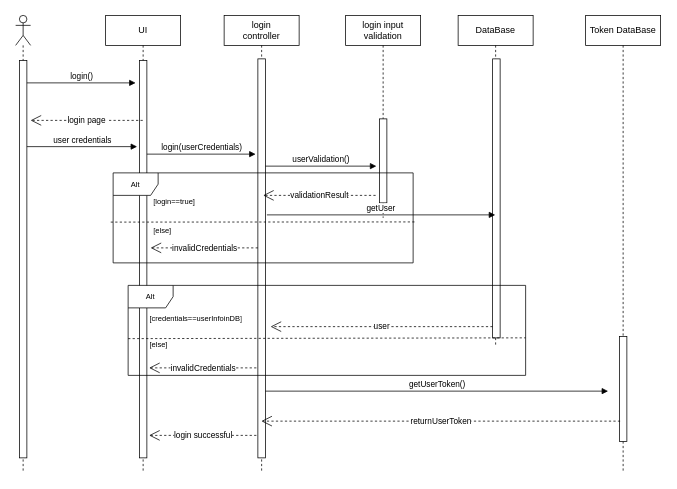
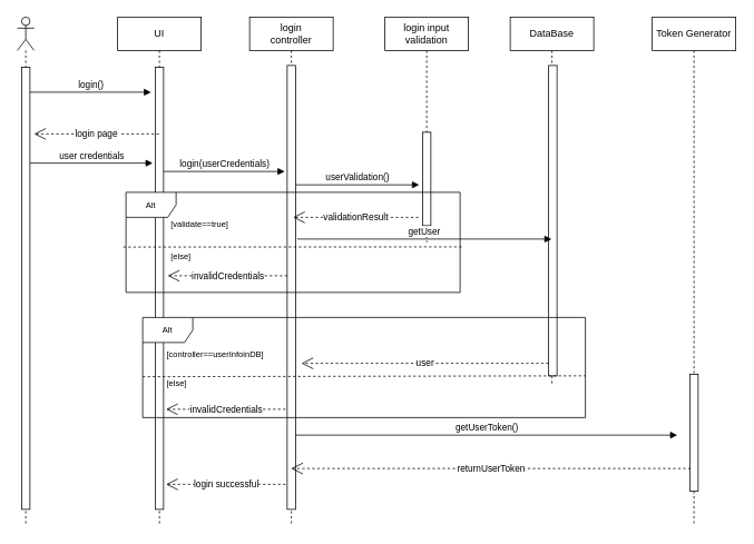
  <mxCell id="0" />
  <mxCell id="1" parent="0" />
  <mxCell id="2" value="" style="shape=umlLifeline;perimeter=lifelinePerimeter;whiteSpace=wrap;html=1;container=1;dropTarget=0;collapsible=0;recursiveResize=0;outlineConnect=0;portConstraint=eastwest;newEdgeStyle={&quot;curved&quot;:0,&quot;rounded&quot;:0};participant=umlActor;" vertex="1" parent="1"><mxGeometry x="20" y="20" width="20" height="610" as="geometry" /></mxCell>
  <mxCell id="3" value="" style="html=1;points=[[0,0,0,0,5],[0,1,0,0,-5],[1,0,0,0,5],[1,1,0,0,-5]];perimeter=orthogonalPerimeter;outlineConnect=0;targetShapes=umlLifeline;portConstraint=eastwest;newEdgeStyle={&quot;curved&quot;:0,&quot;rounded&quot;:0};" vertex="1" parent="2"><mxGeometry x="5" y="60" width="10" height="530" as="geometry" /></mxCell>
  <mxCell id="4" value="UI" style="shape=umlLifeline;perimeter=lifelinePerimeter;whiteSpace=wrap;html=1;container=1;dropTarget=0;collapsible=0;recursiveResize=0;outlineConnect=0;portConstraint=eastwest;newEdgeStyle={&quot;curved&quot;:0,&quot;rounded&quot;:0};" vertex="1" parent="1"><mxGeometry x="140" y="20" width="100" height="610" as="geometry" /></mxCell>
  <mxCell id="5" value="" style="html=1;points=[[0,0,0,0,5],[0,1,0,0,-5],[1,0,0,0,5],[1,1,0,0,-5]];perimeter=orthogonalPerimeter;outlineConnect=0;targetShapes=umlLifeline;portConstraint=eastwest;newEdgeStyle={&quot;curved&quot;:0,&quot;rounded&quot;:0};" vertex="1" parent="4"><mxGeometry x="45" y="60" width="10" height="530" as="geometry" /></mxCell>
  <mxCell id="6" value="login&lt;br&gt;controller" style="shape=umlLifeline;perimeter=lifelinePerimeter;whiteSpace=wrap;html=1;container=1;dropTarget=0;collapsible=0;recursiveResize=0;outlineConnect=0;portConstraint=eastwest;newEdgeStyle={&quot;curved&quot;:0,&quot;rounded&quot;:0};" vertex="1" parent="1"><mxGeometry x="298" y="20" width="100" height="610" as="geometry" /></mxCell>
  <mxCell id="7" value="" style="html=1;points=[[0,0,0,0,5],[0,1,0,0,-5],[1,0,0,0,5],[1,1,0,0,-5]];perimeter=orthogonalPerimeter;outlineConnect=0;targetShapes=umlLifeline;portConstraint=eastwest;newEdgeStyle={&quot;curved&quot;:0,&quot;rounded&quot;:0};" vertex="1" parent="6"><mxGeometry x="45" y="58" width="10" height="532" as="geometry" /></mxCell>
  <mxCell id="8" value="login input&lt;br&gt;validation" style="shape=umlLifeline;perimeter=lifelinePerimeter;whiteSpace=wrap;html=1;container=1;dropTarget=0;collapsible=0;recursiveResize=0;outlineConnect=0;portConstraint=eastwest;newEdgeStyle={&quot;curved&quot;:0,&quot;rounded&quot;:0};" vertex="1" parent="1"><mxGeometry x="460" y="20" width="100" height="270" as="geometry" /></mxCell>
  <mxCell id="9" value="" style="html=1;points=[[0,0,0,0,5],[0,1,0,0,-5],[1,0,0,0,5],[1,1,0,0,-5]];perimeter=orthogonalPerimeter;outlineConnect=0;targetShapes=umlLifeline;portConstraint=eastwest;newEdgeStyle={&quot;curved&quot;:0,&quot;rounded&quot;:0};" vertex="1" parent="8"><mxGeometry x="45" y="138" width="10" height="112" as="geometry" /></mxCell>
  <mxCell id="10" value="DataBase" style="shape=umlLifeline;perimeter=lifelinePerimeter;whiteSpace=wrap;html=1;container=1;dropTarget=0;collapsible=0;recursiveResize=0;outlineConnect=0;portConstraint=eastwest;newEdgeStyle={&quot;curved&quot;:0,&quot;rounded&quot;:0};" vertex="1" parent="1"><mxGeometry x="610" y="20" width="100" height="440" as="geometry" /></mxCell>
  <mxCell id="11" value="" style="html=1;points=[[0,0,0,0,5],[0,1,0,0,-5],[1,0,0,0,5],[1,1,0,0,-5]];perimeter=orthogonalPerimeter;outlineConnect=0;targetShapes=umlLifeline;portConstraint=eastwest;newEdgeStyle={&quot;curved&quot;:0,&quot;rounded&quot;:0};" vertex="1" parent="10"><mxGeometry x="46" y="58" width="10" height="372" as="geometry" /></mxCell>
  <mxCell id="12" value="login()" style="html=1;verticalAlign=bottom;endArrow=block;curved=0;rounded=0;" edge="1" parent="1" source="3"><mxGeometry width="80" relative="1" as="geometry"><mxPoint x="40" y="110" as="sourcePoint" /><mxPoint x="180" y="110" as="targetPoint" /></mxGeometry></mxCell>
  <mxCell id="13" value="login page&amp;nbsp;" style="endArrow=open;endSize=12;dashed=1;html=1;rounded=0;" edge="1" parent="1" source="4"><mxGeometry x="-0.004" width="160" relative="1" as="geometry"><mxPoint x="320" y="170" as="sourcePoint" /><mxPoint x="40" y="160" as="targetPoint" /><mxPoint as="offset" /></mxGeometry></mxCell>
  <mxCell id="14" value="user credentials" style="html=1;verticalAlign=bottom;endArrow=block;curved=0;rounded=0;" edge="1" parent="1" source="3"><mxGeometry width="80" relative="1" as="geometry"><mxPoint x="37" y="195" as="sourcePoint" /><mxPoint x="182" y="195" as="targetPoint" /></mxGeometry></mxCell>
  <mxCell id="15" value="login(userCredentials)" style="html=1;verticalAlign=bottom;endArrow=block;curved=0;rounded=0;" edge="1" parent="1" source="5"><mxGeometry width="80" relative="1" as="geometry"><mxPoint x="195" y="205" as="sourcePoint" /><mxPoint x="340" y="205" as="targetPoint" /></mxGeometry></mxCell>
  <mxCell id="16" value="userValidation()" style="html=1;verticalAlign=bottom;endArrow=block;curved=0;rounded=0;" edge="1" parent="1"><mxGeometry width="80" relative="1" as="geometry"><mxPoint x="353" y="221" as="sourcePoint" /><mxPoint x="501" y="221" as="targetPoint" /></mxGeometry></mxCell>
  <mxCell id="17" value="validationResult" style="endArrow=open;endSize=12;dashed=1;html=1;rounded=0;" edge="1" parent="1"><mxGeometry x="-0.002" width="160" relative="1" as="geometry"><mxPoint x="500" y="260" as="sourcePoint" /><mxPoint x="350" y="260" as="targetPoint" /><mxPoint as="offset" /></mxGeometry></mxCell>
  <mxCell id="18" value="&lt;font style=&quot;font-size: 10px;&quot;&gt;Alt&lt;/font&gt;" style="shape=umlFrame;whiteSpace=wrap;html=1;pointerEvents=0;" vertex="1" parent="1"><mxGeometry x="150" y="230" width="400" height="120" as="geometry" /></mxCell>
- <mxCell id="19" value="&lt;font style=&quot;font-size: 10px;&quot;&gt;[login==true]&lt;/font&gt;" style="text;strokeColor=none;fillColor=none;align=left;verticalAlign=top;spacingLeft=4;spacingRight=4;overflow=hidden;rotatable=0;points=[[0,0.5],[1,0.5]];portConstraint=eastwest;whiteSpace=wrap;html=1;" vertex="1" parent="1"><mxGeometry x="198" y="254" width="100" height="26" as="geometry" /></mxCell>
+ <mxCell id="19" value="&lt;font style=&quot;font-size: 10px;&quot;&gt;[validate==true]&lt;/font&gt;" style="text;strokeColor=none;fillColor=none;align=left;verticalAlign=top;spacingLeft=4;spacingRight=4;overflow=hidden;rotatable=0;points=[[0,0.5],[1,0.5]];portConstraint=eastwest;whiteSpace=wrap;html=1;" vertex="1" parent="1"><mxGeometry x="198" y="254" width="100" height="26" as="geometry" /></mxCell>
  <mxCell id="20" value="" style="endArrow=none;dashed=1;html=1;rounded=0;exitX=-0.008;exitY=0.547;exitDx=0;exitDy=0;exitPerimeter=0;entryX=1.005;entryY=0.545;entryDx=0;entryDy=0;entryPerimeter=0;" edge="1" parent="1" source="18" target="18"><mxGeometry width="50" height="50" relative="1" as="geometry"><mxPoint x="320" y="300" as="sourcePoint" /><mxPoint x="370" y="250" as="targetPoint" /></mxGeometry></mxCell>
  <mxCell id="21" value="&lt;font style=&quot;font-size: 10px;&quot;&gt;[else]&lt;br&gt;&lt;/font&gt;" style="text;strokeColor=none;fillColor=none;align=left;verticalAlign=top;spacingLeft=4;spacingRight=4;overflow=hidden;rotatable=0;points=[[0,0.5],[1,0.5]];portConstraint=eastwest;whiteSpace=wrap;html=1;" vertex="1" parent="1"><mxGeometry x="198" y="292" width="100" height="26" as="geometry" /></mxCell>
  <mxCell id="22" value="invalidCredentials" style="endArrow=open;endSize=12;dashed=1;html=1;rounded=0;" edge="1" parent="1" source="7"><mxGeometry x="-0.004" width="160" relative="1" as="geometry"><mxPoint x="340" y="330" as="sourcePoint" /><mxPoint x="200" y="330" as="targetPoint" /><mxPoint as="offset" /></mxGeometry></mxCell>
  <mxCell id="23" value="getUser" style="html=1;verticalAlign=bottom;endArrow=block;curved=0;rounded=0;" edge="1" parent="1" target="10"><mxGeometry width="80" relative="1" as="geometry"><mxPoint x="355" y="286" as="sourcePoint" /><mxPoint x="503" y="286" as="targetPoint" /></mxGeometry></mxCell>
  <mxCell id="24" value="user" style="endArrow=open;endSize=12;dashed=1;html=1;rounded=0;" edge="1" parent="1"><mxGeometry x="-0.002" width="160" relative="1" as="geometry"><mxPoint x="656" y="435" as="sourcePoint" /><mxPoint x="360" y="435" as="targetPoint" /><mxPoint as="offset" /></mxGeometry></mxCell>
- <mxCell id="25" value="Token DataBase" style="shape=umlLifeline;perimeter=lifelinePerimeter;whiteSpace=wrap;html=1;container=1;dropTarget=0;collapsible=0;recursiveResize=0;outlineConnect=0;portConstraint=eastwest;newEdgeStyle={&quot;curved&quot;:0,&quot;rounded&quot;:0};" vertex="1" parent="1"><mxGeometry x="780" y="20" width="100" height="610" as="geometry" /></mxCell>
+ <mxCell id="25" value="Token Generator" style="shape=umlLifeline;perimeter=lifelinePerimeter;whiteSpace=wrap;html=1;container=1;dropTarget=0;collapsible=0;recursiveResize=0;outlineConnect=0;portConstraint=eastwest;newEdgeStyle={&quot;curved&quot;:0,&quot;rounded&quot;:0};" vertex="1" parent="1"><mxGeometry x="780" y="20" width="100" height="610" as="geometry" /></mxCell>
  <mxCell id="26" value="" style="html=1;points=[[0,0,0,0,5],[0,1,0,0,-5],[1,0,0,0,5],[1,1,0,0,-5]];perimeter=orthogonalPerimeter;outlineConnect=0;targetShapes=umlLifeline;portConstraint=eastwest;newEdgeStyle={&quot;curved&quot;:0,&quot;rounded&quot;:0};" vertex="1" parent="25"><mxGeometry x="45" y="428" width="10" height="140" as="geometry" /></mxCell>
  <mxCell id="27" value="getUserToken()" style="html=1;verticalAlign=bottom;endArrow=block;curved=0;rounded=0;" edge="1" parent="1"><mxGeometry width="80" relative="1" as="geometry"><mxPoint x="353" y="521" as="sourcePoint" /><mxPoint x="810" y="521" as="targetPoint" /></mxGeometry></mxCell>
  <mxCell id="28" value="returnUserToken" style="endArrow=open;endSize=12;dashed=1;html=1;rounded=0;" edge="1" parent="1"><mxGeometry x="-0.002" width="160" relative="1" as="geometry"><mxPoint x="826" y="561" as="sourcePoint" /><mxPoint x="347.667" y="561" as="targetPoint" /><mxPoint as="offset" /></mxGeometry></mxCell>
  <mxCell id="29" value="&lt;font style=&quot;font-size: 10px;&quot;&gt;Alt&lt;/font&gt;" style="shape=umlFrame;whiteSpace=wrap;html=1;pointerEvents=0;" vertex="1" parent="1"><mxGeometry x="170" y="380" width="530" height="120" as="geometry" /></mxCell>
  <mxCell id="30" value="" style="endArrow=none;dashed=1;html=1;rounded=0;exitX=-0.008;exitY=0.547;exitDx=0;exitDy=0;exitPerimeter=0;entryX=1;entryY=0.583;entryDx=0;entryDy=0;entryPerimeter=0;" edge="1" parent="1" target="29"><mxGeometry width="50" height="50" relative="1" as="geometry"><mxPoint x="170" y="451" as="sourcePoint" /><mxPoint x="575" y="450" as="targetPoint" /></mxGeometry></mxCell>
- <mxCell id="31" value="&lt;font style=&quot;font-size: 10px;&quot;&gt;[credentials==userInfoinDB]&lt;/font&gt;" style="text;strokeColor=none;fillColor=none;align=left;verticalAlign=top;spacingLeft=4;spacingRight=4;overflow=hidden;rotatable=0;points=[[0,0.5],[1,0.5]];portConstraint=eastwest;whiteSpace=wrap;html=1;" vertex="1" parent="1"><mxGeometry x="193" y="410" width="137" height="26" as="geometry" /></mxCell>
+ <mxCell id="31" value="&lt;font style=&quot;font-size: 10px;&quot;&gt;[controller==userInfoinDB]&lt;/font&gt;" style="text;strokeColor=none;fillColor=none;align=left;verticalAlign=top;spacingLeft=4;spacingRight=4;overflow=hidden;rotatable=0;points=[[0,0.5],[1,0.5]];portConstraint=eastwest;whiteSpace=wrap;html=1;" vertex="1" parent="1"><mxGeometry x="193" y="410" width="137" height="26" as="geometry" /></mxCell>
  <mxCell id="32" value="&lt;font style=&quot;font-size: 10px;&quot;&gt;[else]&lt;br&gt;&lt;/font&gt;" style="text;strokeColor=none;fillColor=none;align=left;verticalAlign=top;spacingLeft=4;spacingRight=4;overflow=hidden;rotatable=0;points=[[0,0.5],[1,0.5]];portConstraint=eastwest;whiteSpace=wrap;html=1;" vertex="1" parent="1"><mxGeometry x="193" y="444" width="100" height="26" as="geometry" /></mxCell>
  <mxCell id="33" value="invalidCredentials" style="endArrow=open;endSize=12;dashed=1;html=1;rounded=0;" edge="1" parent="1"><mxGeometry x="-0.004" width="160" relative="1" as="geometry"><mxPoint x="341" y="490" as="sourcePoint" /><mxPoint x="198" y="490" as="targetPoint" /><mxPoint as="offset" /></mxGeometry></mxCell>
  <mxCell id="34" value="login successful" style="endArrow=open;endSize=12;dashed=1;html=1;rounded=0;" edge="1" parent="1"><mxGeometry x="-0.004" width="160" relative="1" as="geometry"><mxPoint x="341" y="580" as="sourcePoint" /><mxPoint x="198" y="580" as="targetPoint" /><mxPoint as="offset" /></mxGeometry></mxCell>
